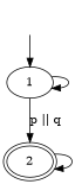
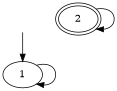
  digraph {
    "" [style=invis]
    1
    2 [peripheries=2]
    "" -> 1
    1 -> 1
-   1 -> 2 [label="p || q"]
    2 -> 2
  }
